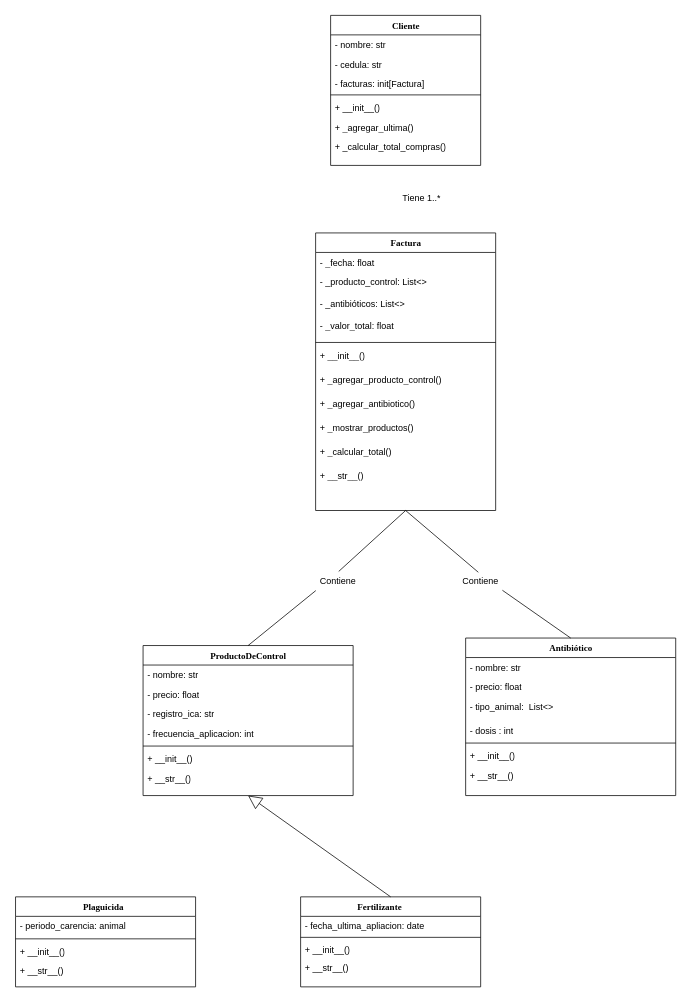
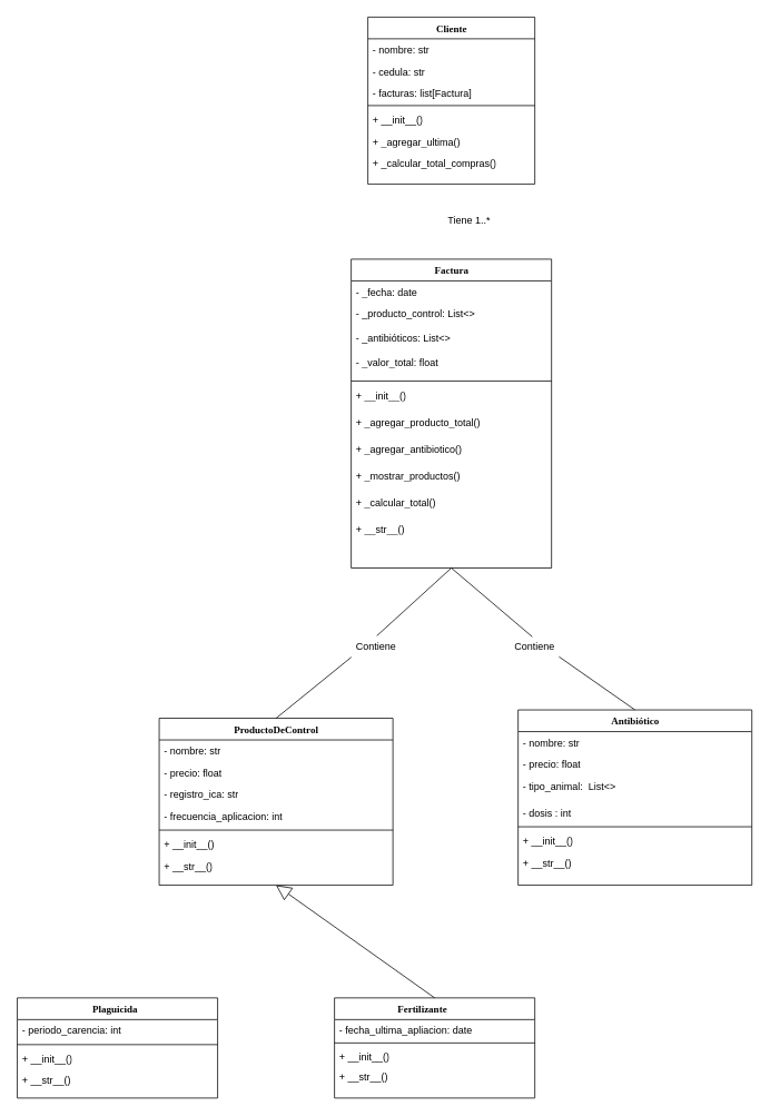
  <mxCell id="0" />
  <mxCell id="1" parent="0" />
  <mxCell id="2" value="ProductoDeControl" style="swimlane;html=1;fontStyle=1;align=center;verticalAlign=top;childLayout=stackLayout;horizontal=1;startSize=26;horizontalStack=0;resizeParent=1;resizeLast=0;collapsible=1;marginBottom=0;swimlaneFillColor=#ffffff;rounded=0;shadow=0;comic=0;labelBackgroundColor=none;strokeWidth=1;fillColor=none;fontFamily=Verdana;fontSize=12" parent="1" vertex="1"><mxGeometry x="190" y="860" width="280" height="200" as="geometry" /></mxCell>
  <mxCell id="3" value="&lt;div&gt;- nombre: str&lt;/div&gt;" style="text;html=1;strokeColor=none;fillColor=none;align=left;verticalAlign=top;spacingLeft=4;spacingRight=4;whiteSpace=wrap;overflow=hidden;rotatable=0;points=[[0,0.5],[1,0.5]];portConstraint=eastwest;" parent="2" vertex="1"><mxGeometry y="26" width="280" height="26" as="geometry" /></mxCell>
  <mxCell id="4" value="&lt;div&gt;- precio: float&lt;/div&gt;" style="text;html=1;strokeColor=none;fillColor=none;align=left;verticalAlign=top;spacingLeft=4;spacingRight=4;whiteSpace=wrap;overflow=hidden;rotatable=0;points=[[0,0.5],[1,0.5]];portConstraint=eastwest;" parent="2" vertex="1"><mxGeometry y="52" width="280" height="26" as="geometry" /></mxCell>
  <mxCell id="5" value="- registro_ica: str" style="text;html=1;strokeColor=none;fillColor=none;align=left;verticalAlign=top;spacingLeft=4;spacingRight=4;whiteSpace=wrap;overflow=hidden;rotatable=0;points=[[0,0.5],[1,0.5]];portConstraint=eastwest;" parent="2" vertex="1"><mxGeometry y="78" width="280" height="26" as="geometry" /></mxCell>
  <mxCell id="6" value="- frecuencia_aplicacion: int" style="text;html=1;strokeColor=none;fillColor=none;align=left;verticalAlign=top;spacingLeft=4;spacingRight=4;whiteSpace=wrap;overflow=hidden;rotatable=0;points=[[0,0.5],[1,0.5]];portConstraint=eastwest;" parent="2" vertex="1"><mxGeometry y="104" width="280" height="26" as="geometry" /></mxCell>
  <mxCell id="7" value="" style="line;strokeWidth=1;fillColor=none;align=left;verticalAlign=middle;spacingTop=-1;spacingLeft=3;spacingRight=3;rotatable=0;labelPosition=right;points=[];portConstraint=eastwest;strokeColor=inherit;" vertex="1" parent="2"><mxGeometry y="130" width="280" height="8" as="geometry" /></mxCell>
  <mxCell id="8" value="+&amp;nbsp;__init__()" style="text;html=1;strokeColor=none;fillColor=none;align=left;verticalAlign=top;spacingLeft=4;spacingRight=4;whiteSpace=wrap;overflow=hidden;rotatable=0;points=[[0,0.5],[1,0.5]];portConstraint=eastwest;" vertex="1" parent="2"><mxGeometry y="138" width="280" height="26" as="geometry" /></mxCell>
  <mxCell id="9" value="+&amp;nbsp;__str__()" style="text;html=1;strokeColor=none;fillColor=none;align=left;verticalAlign=top;spacingLeft=4;spacingRight=4;whiteSpace=wrap;overflow=hidden;rotatable=0;points=[[0,0.5],[1,0.5]];portConstraint=eastwest;" vertex="1" parent="2"><mxGeometry y="164" width="280" height="26" as="geometry" /></mxCell>
  <mxCell id="10" value="Cliente" style="swimlane;html=1;fontStyle=1;align=center;verticalAlign=top;childLayout=stackLayout;horizontal=1;startSize=26;horizontalStack=0;resizeParent=1;resizeLast=0;collapsible=1;marginBottom=0;swimlaneFillColor=#ffffff;rounded=0;shadow=0;comic=0;labelBackgroundColor=none;strokeWidth=1;fillColor=none;fontFamily=Verdana;fontSize=12" parent="1" vertex="1"><mxGeometry x="440" y="20" width="200" height="200" as="geometry" /></mxCell>
  <mxCell id="11" value="- nombre: str" style="text;html=1;strokeColor=none;fillColor=none;align=left;verticalAlign=top;spacingLeft=4;spacingRight=4;whiteSpace=wrap;overflow=hidden;rotatable=0;points=[[0,0.5],[1,0.5]];portConstraint=eastwest;" parent="10" vertex="1"><mxGeometry y="26" width="200" height="26" as="geometry" /></mxCell>
  <mxCell id="12" value="- cedula: str" style="text;html=1;strokeColor=none;fillColor=none;align=left;verticalAlign=top;spacingLeft=4;spacingRight=4;whiteSpace=wrap;overflow=hidden;rotatable=0;points=[[0,0.5],[1,0.5]];portConstraint=eastwest;" parent="10" vertex="1"><mxGeometry y="52" width="200" height="26" as="geometry" /></mxCell>
- <mxCell id="13" value="- facturas: init[Factura]" style="text;html=1;strokeColor=none;fillColor=none;align=left;verticalAlign=top;spacingLeft=4;spacingRight=4;whiteSpace=wrap;overflow=hidden;rotatable=0;points=[[0,0.5],[1,0.5]];portConstraint=eastwest;" parent="10" vertex="1"><mxGeometry y="78" width="200" height="24" as="geometry" /></mxCell>
+ <mxCell id="13" value="- facturas: list[Factura]" style="text;html=1;strokeColor=none;fillColor=none;align=left;verticalAlign=top;spacingLeft=4;spacingRight=4;whiteSpace=wrap;overflow=hidden;rotatable=0;points=[[0,0.5],[1,0.5]];portConstraint=eastwest;" parent="10" vertex="1"><mxGeometry y="78" width="200" height="24" as="geometry" /></mxCell>
  <mxCell id="14" value="" style="line;strokeWidth=1;fillColor=none;align=left;verticalAlign=middle;spacingTop=-1;spacingLeft=3;spacingRight=3;rotatable=0;labelPosition=right;points=[];portConstraint=eastwest;strokeColor=inherit;" vertex="1" parent="10"><mxGeometry y="102" width="200" height="8" as="geometry" /></mxCell>
  <mxCell id="15" value="+ __init__()" style="text;strokeColor=none;fillColor=none;align=left;verticalAlign=top;spacingLeft=4;spacingRight=4;overflow=hidden;rotatable=0;points=[[0,0.5],[1,0.5]];portConstraint=eastwest;whiteSpace=wrap;html=1;" vertex="1" parent="10"><mxGeometry y="110" width="200" height="26" as="geometry" /></mxCell>
  <mxCell id="16" value="+ _agregar_ultima()" style="text;strokeColor=none;fillColor=none;align=left;verticalAlign=top;spacingLeft=4;spacingRight=4;overflow=hidden;rotatable=0;points=[[0,0.5],[1,0.5]];portConstraint=eastwest;whiteSpace=wrap;html=1;" vertex="1" parent="10"><mxGeometry y="136" width="200" height="26" as="geometry" /></mxCell>
  <mxCell id="17" value="+&amp;nbsp;_calcular_total_compras()" style="text;strokeColor=none;fillColor=none;align=left;verticalAlign=top;spacingLeft=4;spacingRight=4;overflow=hidden;rotatable=0;points=[[0,0.5],[1,0.5]];portConstraint=eastwest;whiteSpace=wrap;html=1;" vertex="1" parent="10"><mxGeometry y="162" width="200" height="26" as="geometry" /></mxCell>
  <mxCell id="18" value="Antibiótico" style="swimlane;html=1;fontStyle=1;align=center;verticalAlign=top;childLayout=stackLayout;horizontal=1;startSize=26;horizontalStack=0;resizeParent=1;resizeLast=0;collapsible=1;marginBottom=0;swimlaneFillColor=#ffffff;rounded=0;shadow=0;comic=0;labelBackgroundColor=none;strokeWidth=1;fillColor=none;fontFamily=Verdana;fontSize=12" parent="1" vertex="1"><mxGeometry x="620" y="850" width="280" height="210" as="geometry" /></mxCell>
  <mxCell id="19" value="&lt;div&gt;- nombre: str&lt;/div&gt;" style="text;html=1;strokeColor=none;fillColor=none;align=left;verticalAlign=top;spacingLeft=4;spacingRight=4;whiteSpace=wrap;overflow=hidden;rotatable=0;points=[[0,0.5],[1,0.5]];portConstraint=eastwest;" parent="18" vertex="1"><mxGeometry y="26" width="280" height="26" as="geometry" /></mxCell>
  <mxCell id="20" value="&lt;div&gt;- precio: float&lt;/div&gt;" style="text;html=1;strokeColor=none;fillColor=none;align=left;verticalAlign=top;spacingLeft=4;spacingRight=4;whiteSpace=wrap;overflow=hidden;rotatable=0;points=[[0,0.5],[1,0.5]];portConstraint=eastwest;" parent="18" vertex="1"><mxGeometry y="52" width="280" height="26" as="geometry" /></mxCell>
  <mxCell id="21" value="- tipo_animal: &amp;nbsp;List&amp;lt;&amp;gt;" style="text;html=1;strokeColor=none;fillColor=none;align=left;verticalAlign=top;spacingLeft=4;spacingRight=4;whiteSpace=wrap;overflow=hidden;rotatable=0;points=[[0,0.5],[1,0.5]];portConstraint=eastwest;" parent="18" vertex="1"><mxGeometry y="78" width="280" height="32" as="geometry" /></mxCell>
  <mxCell id="22" value="- dosis : int&lt;div&gt;&lt;br&gt;&lt;/div&gt;" style="text;html=1;strokeColor=none;fillColor=none;align=left;verticalAlign=top;spacingLeft=4;spacingRight=4;whiteSpace=wrap;overflow=hidden;rotatable=0;points=[[0,0.5],[1,0.5]];portConstraint=eastwest;" parent="18" vertex="1"><mxGeometry y="110" width="280" height="26" as="geometry" /></mxCell>
  <mxCell id="23" value="" style="line;strokeWidth=1;fillColor=none;align=left;verticalAlign=middle;spacingTop=-1;spacingLeft=3;spacingRight=3;rotatable=0;labelPosition=right;points=[];portConstraint=eastwest;strokeColor=inherit;" vertex="1" parent="18"><mxGeometry y="136" width="280" height="8" as="geometry" /></mxCell>
  <mxCell id="24" value="&lt;div&gt;+&amp;nbsp;__init__()&lt;/div&gt;" style="text;html=1;strokeColor=none;fillColor=none;align=left;verticalAlign=top;spacingLeft=4;spacingRight=4;whiteSpace=wrap;overflow=hidden;rotatable=0;points=[[0,0.5],[1,0.5]];portConstraint=eastwest;" vertex="1" parent="18"><mxGeometry y="144" width="280" height="26" as="geometry" /></mxCell>
  <mxCell id="25" value="&lt;div&gt;+ __str__()&lt;/div&gt;" style="text;html=1;strokeColor=none;fillColor=none;align=left;verticalAlign=top;spacingLeft=4;spacingRight=4;whiteSpace=wrap;overflow=hidden;rotatable=0;points=[[0,0.5],[1,0.5]];portConstraint=eastwest;" vertex="1" parent="18"><mxGeometry y="170" width="280" height="26" as="geometry" /></mxCell>
  <mxCell id="26" value="Factura" style="swimlane;html=1;fontStyle=1;align=center;verticalAlign=top;childLayout=stackLayout;horizontal=1;startSize=26;horizontalStack=0;resizeParent=1;resizeLast=0;collapsible=1;marginBottom=0;swimlaneFillColor=#ffffff;rounded=0;shadow=0;comic=0;labelBackgroundColor=none;strokeWidth=1;fillColor=none;fontFamily=Verdana;fontSize=12" parent="1" vertex="1"><mxGeometry x="420" y="310" width="240" height="370" as="geometry" /></mxCell>
- <mxCell id="27" value="- _fecha: float&amp;nbsp;" style="text;html=1;strokeColor=none;fillColor=none;align=left;verticalAlign=top;spacingLeft=4;spacingRight=4;whiteSpace=wrap;overflow=hidden;rotatable=0;points=[[0,0.5],[1,0.5]];portConstraint=eastwest;" parent="26" vertex="1"><mxGeometry y="26" width="240" height="26" as="geometry" /></mxCell>
+ <mxCell id="27" value="- _fecha: date&amp;nbsp;" style="text;html=1;strokeColor=none;fillColor=none;align=left;verticalAlign=top;spacingLeft=4;spacingRight=4;whiteSpace=wrap;overflow=hidden;rotatable=0;points=[[0,0.5],[1,0.5]];portConstraint=eastwest;" parent="26" vertex="1"><mxGeometry y="26" width="240" height="26" as="geometry" /></mxCell>
  <mxCell id="28" value="- _producto_control: List&amp;lt;&amp;gt;&lt;div&gt;&lt;br&gt;&lt;/div&gt;&lt;div&gt;&lt;span style=&quot;background-color: transparent; color: light-dark(rgb(0, 0, 0), rgb(255, 255, 255));&quot;&gt;- _antibióticos: List&amp;lt;&amp;gt;&lt;/span&gt;&lt;/div&gt;" style="text;html=1;strokeColor=none;fillColor=none;align=left;verticalAlign=top;spacingLeft=4;spacingRight=4;whiteSpace=wrap;overflow=hidden;rotatable=0;points=[[0,0.5],[1,0.5]];portConstraint=eastwest;" parent="26" vertex="1"><mxGeometry y="52" width="240" height="58" as="geometry" /></mxCell>
  <mxCell id="29" value="- _valor_total: float" style="text;html=1;strokeColor=none;fillColor=none;align=left;verticalAlign=top;spacingLeft=4;spacingRight=4;whiteSpace=wrap;overflow=hidden;rotatable=0;points=[[0,0.5],[1,0.5]];portConstraint=eastwest;" parent="26" vertex="1"><mxGeometry y="110" width="240" height="32" as="geometry" /></mxCell>
  <mxCell id="30" value="" style="line;strokeWidth=1;fillColor=none;align=left;verticalAlign=middle;spacingTop=-1;spacingLeft=3;spacingRight=3;rotatable=0;labelPosition=right;points=[];portConstraint=eastwest;strokeColor=inherit;" vertex="1" parent="26"><mxGeometry y="142" width="240" height="8" as="geometry" /></mxCell>
  <mxCell id="31" value="+&amp;nbsp;__init__()" style="text;html=1;strokeColor=none;fillColor=none;align=left;verticalAlign=top;spacingLeft=4;spacingRight=4;whiteSpace=wrap;overflow=hidden;rotatable=0;points=[[0,0.5],[1,0.5]];portConstraint=eastwest;" vertex="1" parent="26"><mxGeometry y="150" width="240" height="32" as="geometry" /></mxCell>
- <mxCell id="32" value="+&amp;nbsp;_agregar_producto_control()" style="text;html=1;strokeColor=none;fillColor=none;align=left;verticalAlign=top;spacingLeft=4;spacingRight=4;whiteSpace=wrap;overflow=hidden;rotatable=0;points=[[0,0.5],[1,0.5]];portConstraint=eastwest;" vertex="1" parent="26"><mxGeometry y="182" width="240" height="32" as="geometry" /></mxCell>
+ <mxCell id="32" value="+&amp;nbsp;_agregar_producto_total()" style="text;html=1;strokeColor=none;fillColor=none;align=left;verticalAlign=top;spacingLeft=4;spacingRight=4;whiteSpace=wrap;overflow=hidden;rotatable=0;points=[[0,0.5],[1,0.5]];portConstraint=eastwest;" vertex="1" parent="26"><mxGeometry y="182" width="240" height="32" as="geometry" /></mxCell>
  <mxCell id="33" value="+&amp;nbsp;_agregar_antibiotico()" style="text;html=1;strokeColor=none;fillColor=none;align=left;verticalAlign=top;spacingLeft=4;spacingRight=4;whiteSpace=wrap;overflow=hidden;rotatable=0;points=[[0,0.5],[1,0.5]];portConstraint=eastwest;" vertex="1" parent="26"><mxGeometry y="214" width="240" height="32" as="geometry" /></mxCell>
  <mxCell id="34" value="+&amp;nbsp;_mostrar_productos()" style="text;html=1;strokeColor=none;fillColor=none;align=left;verticalAlign=top;spacingLeft=4;spacingRight=4;whiteSpace=wrap;overflow=hidden;rotatable=0;points=[[0,0.5],[1,0.5]];portConstraint=eastwest;" vertex="1" parent="26"><mxGeometry y="246" width="240" height="32" as="geometry" /></mxCell>
  <mxCell id="35" value="+&amp;nbsp;_calcular_total()" style="text;html=1;strokeColor=none;fillColor=none;align=left;verticalAlign=top;spacingLeft=4;spacingRight=4;whiteSpace=wrap;overflow=hidden;rotatable=0;points=[[0,0.5],[1,0.5]];portConstraint=eastwest;" vertex="1" parent="26"><mxGeometry y="278" width="240" height="32" as="geometry" /></mxCell>
  <mxCell id="36" value="+&amp;nbsp;__str__()" style="text;html=1;strokeColor=none;fillColor=none;align=left;verticalAlign=top;spacingLeft=4;spacingRight=4;whiteSpace=wrap;overflow=hidden;rotatable=0;points=[[0,0.5],[1,0.5]];portConstraint=eastwest;" vertex="1" parent="26"><mxGeometry y="310" width="240" height="32" as="geometry" /></mxCell>
  <mxCell id="37" value="Plaguicida&amp;nbsp;&amp;nbsp;" style="swimlane;html=1;fontStyle=1;align=center;verticalAlign=top;childLayout=stackLayout;horizontal=1;startSize=26;horizontalStack=0;resizeParent=1;resizeLast=0;collapsible=1;marginBottom=0;swimlaneFillColor=#ffffff;rounded=0;shadow=0;comic=0;labelBackgroundColor=none;strokeWidth=1;fillColor=none;fontFamily=Verdana;fontSize=12" parent="1" vertex="1"><mxGeometry x="20" y="1195" width="240" height="120" as="geometry" /></mxCell>
- <mxCell id="38" value="- periodo_carencia: animal&amp;nbsp;&lt;div&gt;&lt;br&gt;&lt;/div&gt;" style="text;html=1;strokeColor=none;fillColor=none;align=left;verticalAlign=top;spacingLeft=4;spacingRight=4;whiteSpace=wrap;overflow=hidden;rotatable=0;points=[[0,0.5],[1,0.5]];portConstraint=eastwest;" parent="37" vertex="1"><mxGeometry y="26" width="240" height="26" as="geometry" /></mxCell>
+ <mxCell id="38" value="- periodo_carencia: int&amp;nbsp;&lt;div&gt;&lt;br&gt;&lt;/div&gt;" style="text;html=1;strokeColor=none;fillColor=none;align=left;verticalAlign=top;spacingLeft=4;spacingRight=4;whiteSpace=wrap;overflow=hidden;rotatable=0;points=[[0,0.5],[1,0.5]];portConstraint=eastwest;" parent="37" vertex="1"><mxGeometry y="26" width="240" height="26" as="geometry" /></mxCell>
  <mxCell id="39" value="" style="line;strokeWidth=1;fillColor=none;align=left;verticalAlign=middle;spacingTop=-1;spacingLeft=3;spacingRight=3;rotatable=0;labelPosition=right;points=[];portConstraint=eastwest;strokeColor=inherit;" vertex="1" parent="37"><mxGeometry y="52" width="240" height="8" as="geometry" /></mxCell>
  <mxCell id="40" value="&lt;div&gt;+&amp;nbsp;__init__()&lt;/div&gt;" style="text;html=1;strokeColor=none;fillColor=none;align=left;verticalAlign=top;spacingLeft=4;spacingRight=4;whiteSpace=wrap;overflow=hidden;rotatable=0;points=[[0,0.5],[1,0.5]];portConstraint=eastwest;" vertex="1" parent="37"><mxGeometry y="60" width="240" height="26" as="geometry" /></mxCell>
  <mxCell id="41" value="&lt;div&gt;+&amp;nbsp;__str__()&lt;/div&gt;" style="text;html=1;strokeColor=none;fillColor=none;align=left;verticalAlign=top;spacingLeft=4;spacingRight=4;whiteSpace=wrap;overflow=hidden;rotatable=0;points=[[0,0.5],[1,0.5]];portConstraint=eastwest;" vertex="1" parent="37"><mxGeometry y="86" width="240" height="26" as="geometry" /></mxCell>
  <mxCell id="42" value="" style="endArrow=block;endSize=16;endFill=0;html=1;rounded=0;exitX=0.5;exitY=0;exitDx=0;exitDy=0;" parent="1" source="50" edge="1"><mxGeometry x="-0.119" y="50" width="160" relative="1" as="geometry"><mxPoint x="1200" y="1460.5" as="sourcePoint" /><mxPoint x="330" y="1060" as="targetPoint" /><mxPoint as="offset" /><Array as="points" /></mxGeometry></mxCell>
  <mxCell id="43" value="Contiene" style="text;html=1;strokeColor=none;fillColor=none;align=left;verticalAlign=top;spacingLeft=4;spacingRight=4;whiteSpace=wrap;overflow=hidden;rotatable=0;points=[[0,0.5],[1,0.5]];portConstraint=eastwest;" parent="1" vertex="1"><mxGeometry x="420" y="760" width="60" height="26" as="geometry" /></mxCell>
  <mxCell id="44" value="Contiene" style="text;html=1;strokeColor=none;fillColor=none;align=left;verticalAlign=top;spacingLeft=4;spacingRight=4;whiteSpace=wrap;overflow=hidden;rotatable=0;points=[[0,0.5],[1,0.5]];portConstraint=eastwest;" parent="1" vertex="1"><mxGeometry x="610" y="760" width="60" height="26" as="geometry" /></mxCell>
  <mxCell id="45" value="" style="endArrow=none;html=1;rounded=0;exitX=0.5;exitY=0;exitDx=0;exitDy=0;entryX=0.983;entryY=1.013;entryDx=0;entryDy=0;entryPerimeter=0;" parent="1" source="18" edge="1" target="44"><mxGeometry width="50" height="50" relative="1" as="geometry"><mxPoint x="1410" y="1020" as="sourcePoint" /><mxPoint x="1420" y="980" as="targetPoint" /></mxGeometry></mxCell>
  <mxCell id="46" value="" style="endArrow=none;html=1;rounded=0;entryX=0.448;entryY=0.09;entryDx=0;entryDy=0;entryPerimeter=0;exitX=0.5;exitY=1;exitDx=0;exitDy=0;" parent="1" source="26" target="44" edge="1"><mxGeometry width="50" height="50" relative="1" as="geometry"><mxPoint x="1260" y="860" as="sourcePoint" /><mxPoint x="1190" y="916" as="targetPoint" /></mxGeometry></mxCell>
  <mxCell id="47" value="" style="endArrow=none;html=1;rounded=0;entryX=0.513;entryY=0.047;entryDx=0;entryDy=0;entryPerimeter=0;exitX=0.5;exitY=1;exitDx=0;exitDy=0;" parent="1" target="43" edge="1" source="26"><mxGeometry width="50" height="50" relative="1" as="geometry"><mxPoint x="1120" y="1100" as="sourcePoint" /><mxPoint x="1204" y="916" as="targetPoint" /></mxGeometry></mxCell>
  <mxCell id="48" value="" style="endArrow=none;html=1;rounded=0;exitX=0.5;exitY=0;exitDx=0;exitDy=0;entryX=0.004;entryY=1.03;entryDx=0;entryDy=0;entryPerimeter=0;" parent="1" source="2" target="43" edge="1"><mxGeometry width="50" height="50" relative="1" as="geometry"><mxPoint x="1365" y="1024" as="sourcePoint" /><mxPoint x="1260" y="946" as="targetPoint" /></mxGeometry></mxCell>
  <mxCell id="49" value="Tiene 1..*" style="text;html=1;strokeColor=none;fillColor=none;align=left;verticalAlign=top;spacingLeft=4;spacingRight=4;whiteSpace=wrap;overflow=hidden;rotatable=0;points=[[0,0.5],[1,0.5]];portConstraint=eastwest;" parent="1" vertex="1"><mxGeometry x="530" y="250" width="70" height="40" as="geometry" /></mxCell>
  <mxCell id="50" value="Fertilizante&amp;nbsp; &amp;nbsp; &amp;nbsp; &amp;nbsp; &amp;nbsp;&amp;nbsp;" style="swimlane;html=1;fontStyle=1;align=center;verticalAlign=top;childLayout=stackLayout;horizontal=1;startSize=26;horizontalStack=0;resizeParent=1;resizeLast=0;collapsible=1;marginBottom=0;swimlaneFillColor=#ffffff;rounded=0;shadow=0;comic=0;labelBackgroundColor=none;strokeWidth=1;fillColor=none;fontFamily=Verdana;fontSize=12" parent="1" vertex="1"><mxGeometry x="400" y="1195" width="240" height="120" as="geometry"><mxRectangle width="150" height="30" as="alternateBounds" /></mxGeometry></mxCell>
  <mxCell id="51" value="- fecha_ultima_apliacion: date&amp;nbsp; &amp;nbsp; &amp;nbsp; &amp;nbsp; &amp;nbsp; &amp;nbsp; &amp;nbsp; &amp;nbsp; &amp;nbsp; &amp;nbsp; &amp;nbsp;" style="text;html=1;strokeColor=none;fillColor=none;align=left;verticalAlign=top;spacingLeft=4;spacingRight=4;whiteSpace=wrap;overflow=hidden;rotatable=0;points=[[0,0.5],[1,0.5]];portConstraint=eastwest;" parent="50" vertex="1"><mxGeometry y="26" width="240" height="24" as="geometry" /></mxCell>
  <mxCell id="52" value="" style="line;strokeWidth=1;fillColor=none;align=left;verticalAlign=middle;spacingTop=-1;spacingLeft=3;spacingRight=3;rotatable=0;labelPosition=right;points=[];portConstraint=eastwest;strokeColor=inherit;" vertex="1" parent="50"><mxGeometry y="50" width="240" height="8" as="geometry" /></mxCell>
  <mxCell id="53" value="+&amp;nbsp;__init__()" style="text;html=1;strokeColor=none;fillColor=none;align=left;verticalAlign=top;spacingLeft=4;spacingRight=4;whiteSpace=wrap;overflow=hidden;rotatable=0;points=[[0,0.5],[1,0.5]];portConstraint=eastwest;" vertex="1" parent="50"><mxGeometry y="58" width="240" height="24" as="geometry" /></mxCell>
  <mxCell id="54" value="+ __str__()" style="text;html=1;strokeColor=none;fillColor=none;align=left;verticalAlign=top;spacingLeft=4;spacingRight=4;whiteSpace=wrap;overflow=hidden;rotatable=0;points=[[0,0.5],[1,0.5]];portConstraint=eastwest;" vertex="1" parent="50"><mxGeometry y="82" width="240" height="24" as="geometry" /></mxCell>
